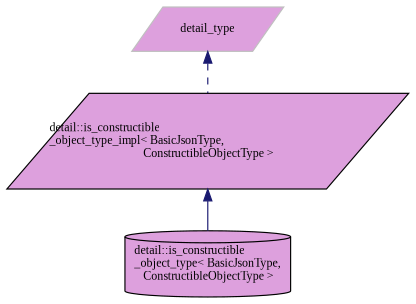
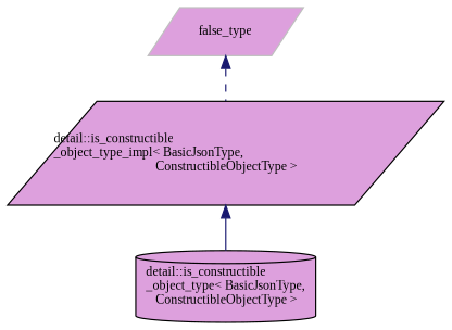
  digraph {
    rankdir=TB
    fontname="Liberation Serif"
    node [color=black fillcolor=plum fontname="Liberation Serif" fontsize=10 shape=parallelogram style=filled]
    edge [color=midnightblue dir=back fontname="Liberation Serif" fontsize=10 labelfontname=Helvetica labelfontsize=10]
    n1 [fontcolor=black height=0.2 label="detail::is_constructible\l_object_type\< BasicJsonType,\l ConstructibleObjectType \>" shape=cylinder width=0.4]
    n2 [height=0.2 label="detail::is_constructible\l_object_type_impl\< BasicJsonType,\l ConstructibleObjectType \>" width=0.4]
-   n3 [color=grey75 height=0.2 label=detail_type width=0.4]
+   n3 [color=grey75 height=0.2 label=false_type width=0.4]
    n2 -> n1 [style=solid]
    n3 -> n2 [style=dashed]
  }
